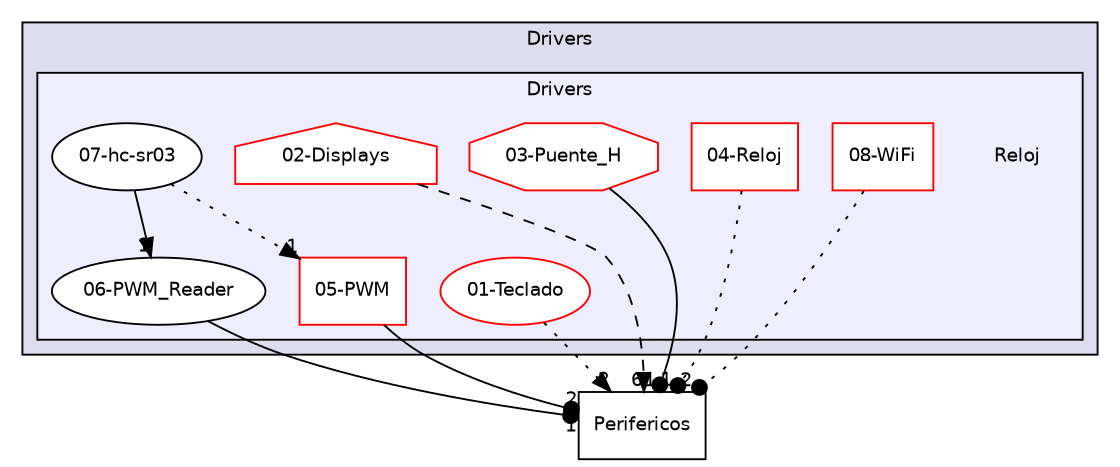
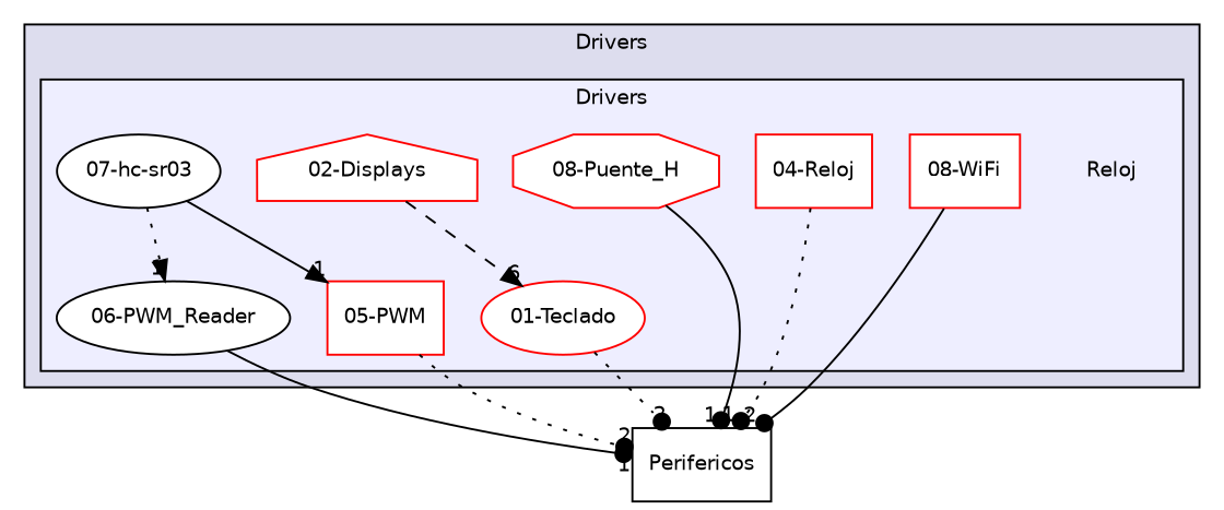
  digraph {
    compound=true
    node [color=red fontname=Helvetica fontsize=10 shape=box fillcolor=white style=filled]
    edge [arrowhead=dot headlabel=1 labeldistance=1.5 labelfontname=Helvetica labelfontsize=10 style=dotted]
    n1 [label=Reloj shape=plaintext fillcolor="" style=""]
    n2 [label="01-Teclado" shape=ellipse]
    n3 [label="02-Displays" shape=house]
-   n4 [label="03-Puente_H" shape=octagon]
+   n4 [label="08-Puente_H" shape=octagon]
    n5 [label="04-Reloj"]
    n6 [label="05-PWM"]
    n7 [color=black label="06-PWM_Reader" shape=ellipse]
    n8 [color=black label="07-hc-sr03" shape=ellipse]
    n9 [label="08-WiFi"]
    n10 [color=black label=Perifericos]
    subgraph cluster_1 {
      bgcolor="#ddddee"
      fontname=Helvetica
      fontsize=10
      label=Drivers
      pencolor=black
      subgraph cluster_2 {
        bgcolor="#eeeeff"
        fontname=Helvetica
        fontsize=10
        label=Drivers
        pencolor=black
        n1
        n2
        n3
        n4
        n5
        n6
        n7
        n8
        n9
      }
    }
-   n2 -> n10 [arrowhead=normal headlabel=2]
-   n3 -> n10 [arrowhead=normal headlabel=6 style=dashed]
+   n2 -> n10 [headlabel=2]
+   n3 -> n2 [arrowhead=normal headlabel=6 style=dashed]
    n4 -> n10 [style=solid]
    n5 -> n10
-   n6 -> n10 [headlabel=2 style=solid]
+   n6 -> n10 [headlabel=2]
    n7 -> n10 [style=solid]
-   n8 -> n6 [arrowhead=normal]
-   n8 -> n7 [arrowhead=normal style=solid]
-   n9 -> n10 [headlabel=2]
+   n8 -> n6 [arrowhead=normal style=solid]
+   n8 -> n7 [arrowhead=normal]
+   n9 -> n10 [headlabel=2 style=solid]
  }
